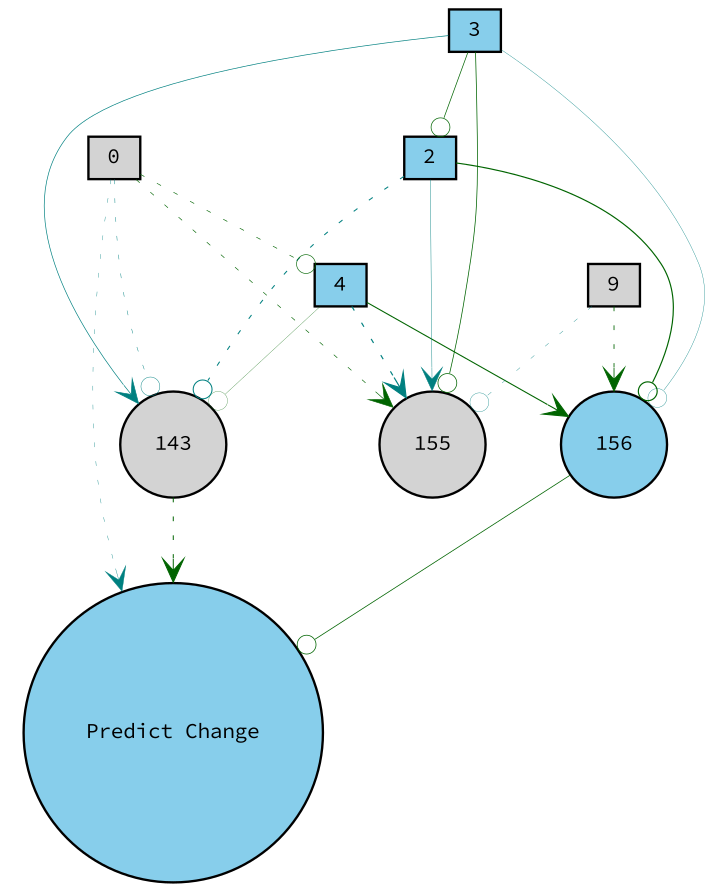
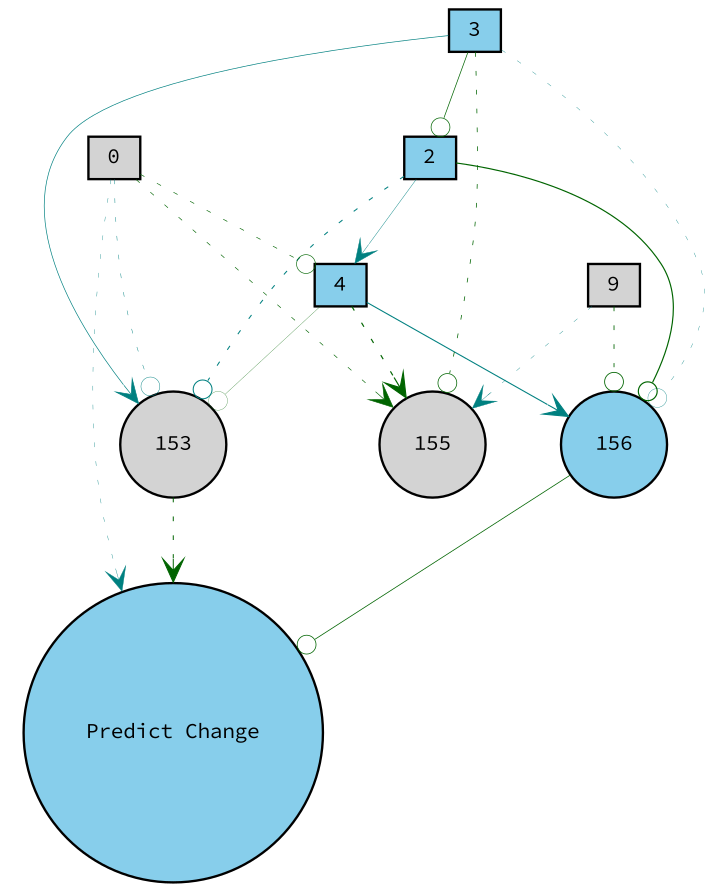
  digraph {
    fontname="Source Code Pro"
    node [fillcolor=skyblue fontname="Source Code Pro" fontsize=9 shape=box style=filled]
    edge [arrowhead=odot color=darkgreen fontname="Source Code Pro" penwidth=0.5 style=dotted]
    4 [height=0.2 width=0.2]
-   153 [fillcolor=lightgrey height=0.2 shape=circle width=0.2 label=143]
+   153 [fillcolor=lightgrey height=0.2 shape=circle width=0.2]
    155 [fillcolor=lightgrey height=0.2 shape=circle width=0.2]
    156 [height=0.2 shape=circle width=0.2]
    "Predict Change" [height=0.2 shape=circle width=0.2]
    3 [height=0.2 width=0.2]
    2 [height=0.2 width=0.2]
    n8 [fillcolor=lightgrey height=0.2 label=9 width=0.2]
    0 [fillcolor=lightgrey height=0.2 width=0.2]
    4 -> 153 [penwidth=0.11151376061388385 style=solid]
-   4 -> 155 [arrowhead=vee color=teal]
-   4 -> 156 [arrowhead=vee penwidth=0.45792225364852734 style=solid]
+   4 -> 155 [arrowhead=vee]
+   4 -> 156 [arrowhead=vee color=teal penwidth=0.45792225364852734 style=solid]
    153 -> "Predict Change" [arrowhead=vee penwidth=0.4194374300403406]
    156 -> "Predict Change" [penwidth=0.3225639924821794 style=solid]
    3 -> 153 [arrowhead=vee color=teal penwidth=0.2873882863856051 style=solid]
-   3 -> 155 [penwidth=0.3177497837343881 style=solid]
-   3 -> 156 [color=teal penwidth=0.15083880155446394 style=solid]
+   3 -> 155 [penwidth=0.3177497837343881]
+   3 -> 156 [color=teal penwidth=0.15083880155446394]
    3 -> 2 [penwidth=0.3014027820134775 style=solid]
    2 -> 153 [color=teal penwidth=0.4411558562761878]
-   2 -> 155 [arrowhead=vee color=teal penwidth=0.18200136154562102 style=solid]
+   2 -> 4 [arrowhead=vee color=teal penwidth=0.18200136154562102 style=solid]
    2 -> 156 [style=solid]
-   n8 -> 155 [color=teal penwidth=0.1474954622153912]
-   n8 -> 156 [arrowhead=vee penwidth=0.3569942738571903]
+   n8 -> 155 [arrowhead=vee color=teal penwidth=0.1474954622153912]
+   n8 -> 156 [penwidth=0.3569942738571903]
    0 -> 4 [penwidth=0.26373778915153623]
    0 -> 153 [color=teal penwidth=0.19083318964028934]
    0 -> 155 [arrowhead=vee penwidth=0.2713163246258764]
    0 -> "Predict Change" [arrowhead=vee color=teal penwidth=0.15808876584372034]
  }
